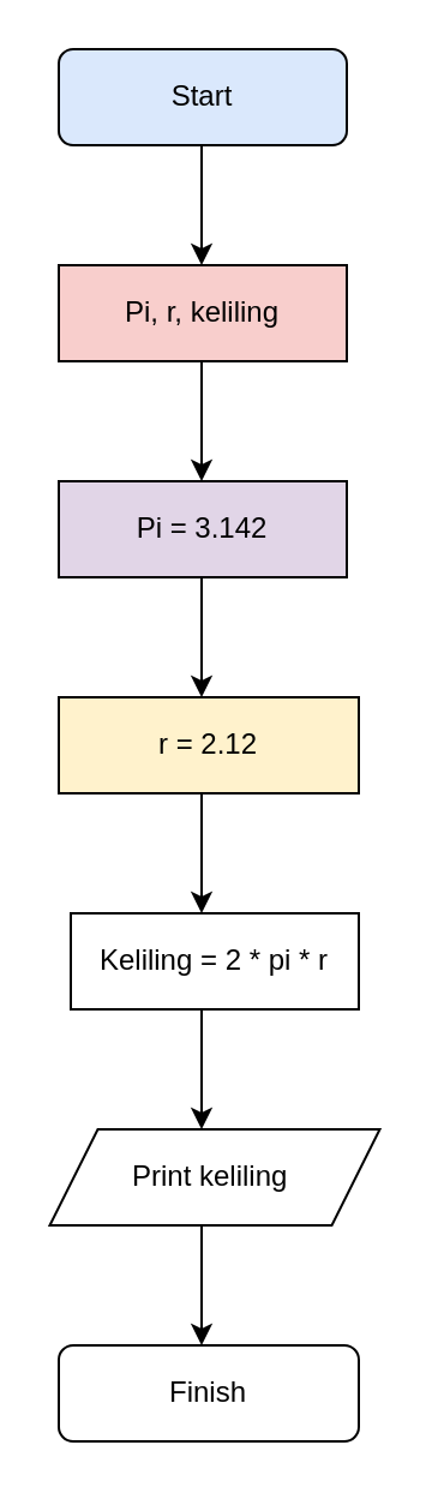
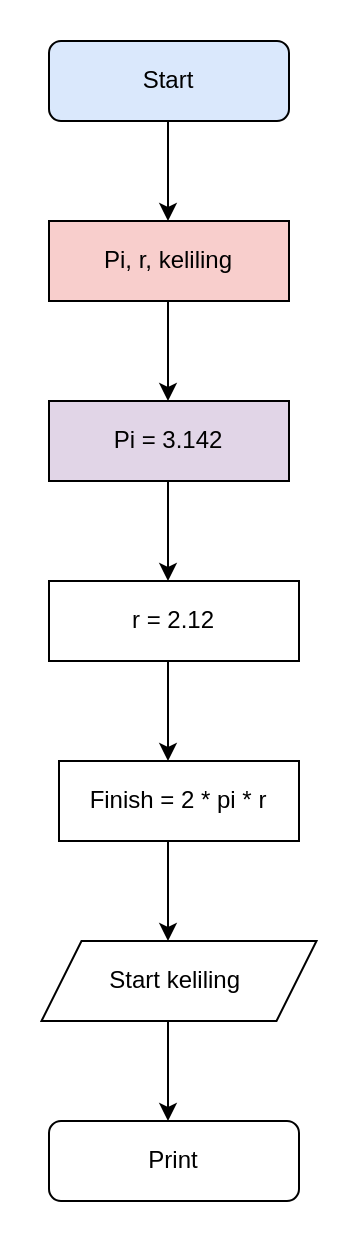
  <mxCell id="0" />
  <mxCell id="1" parent="0" />
  <mxCell id="2" value="Start" style="rounded=1;whiteSpace=wrap;html=1;fillColor=#dae8fc;" vertex="1" parent="1"><mxGeometry x="24" y="20" width="120" height="40" as="geometry" /></mxCell>
  <mxCell id="3" value="" style="endArrow=classic;html=1;" edge="1" parent="1"><mxGeometry width="50" height="50" relative="1" as="geometry"><mxPoint x="83.5" y="60" as="sourcePoint" /><mxPoint x="83.5" y="110" as="targetPoint" /></mxGeometry></mxCell>
  <mxCell id="4" value="Pi, r, keliling" style="rounded=0;whiteSpace=wrap;html=1;fillColor=#f8cecc;" vertex="1" parent="1"><mxGeometry x="24" y="110" width="120" height="40" as="geometry" /></mxCell>
  <mxCell id="5" value="" style="endArrow=classic;html=1;" edge="1" parent="1"><mxGeometry width="50" height="50" relative="1" as="geometry"><mxPoint x="83.5" y="150" as="sourcePoint" /><mxPoint x="83.5" y="200" as="targetPoint" /></mxGeometry></mxCell>
  <mxCell id="6" value="Pi = 3.142" style="rounded=0;whiteSpace=wrap;html=1;fillColor=#e1d5e7;" vertex="1" parent="1"><mxGeometry x="24" y="200" width="120" height="40" as="geometry" /></mxCell>
  <mxCell id="7" value="" style="endArrow=classic;html=1;" edge="1" parent="1"><mxGeometry width="50" height="50" relative="1" as="geometry"><mxPoint x="83.5" y="240" as="sourcePoint" /><mxPoint x="83.5" y="290" as="targetPoint" /></mxGeometry></mxCell>
  <mxCell id="8" value="" style="endArrow=classic;html=1;" edge="1" parent="1"><mxGeometry width="50" height="50" relative="1" as="geometry"><mxPoint x="83.5" y="330" as="sourcePoint" /><mxPoint x="83.5" y="380" as="targetPoint" /></mxGeometry></mxCell>
- <mxCell id="9" value="r = 2.12" style="rounded=0;whiteSpace=wrap;html=1;fillColor=#fff2cc;" vertex="1" parent="1"><mxGeometry x="24" y="290" width="125" height="40" as="geometry" /></mxCell>
+ <mxCell id="9" value="r = 2.12" style="rounded=0;whiteSpace=wrap;html=1;" vertex="1" parent="1"><mxGeometry x="24" y="290" width="125" height="40" as="geometry" /></mxCell>
  <mxCell id="10" value="" style="endArrow=classic;html=1;" edge="1" parent="1"><mxGeometry width="50" height="50" relative="1" as="geometry"><mxPoint x="83.5" y="420" as="sourcePoint" /><mxPoint x="83.5" y="470" as="targetPoint" /></mxGeometry></mxCell>
  <mxCell id="11" value="" style="endArrow=classic;html=1;" edge="1" parent="1"><mxGeometry width="50" height="50" relative="1" as="geometry"><mxPoint x="83.5" y="510" as="sourcePoint" /><mxPoint x="83.5" y="560" as="targetPoint" /></mxGeometry></mxCell>
- <mxCell id="12" value="Print keliling&amp;nbsp;" style="shape=parallelogram;perimeter=parallelogramPerimeter;whiteSpace=wrap;html=1;fixedSize=1;" vertex="1" parent="1"><mxGeometry x="20.25" y="470" width="137.5" height="40" as="geometry" /></mxCell>
- <mxCell id="13" value="Keliling = 2 * pi * r" style="rounded=0;whiteSpace=wrap;html=1;" vertex="1" parent="1"><mxGeometry x="29" y="380" width="120" height="40" as="geometry" /></mxCell>
- <mxCell id="14" value="Finish" style="rounded=1;whiteSpace=wrap;html=1;" vertex="1" parent="1"><mxGeometry x="24" y="560" width="125" height="40" as="geometry" /></mxCell>
+ <mxCell id="12" value="Start keliling&amp;nbsp;" style="shape=parallelogram;perimeter=parallelogramPerimeter;whiteSpace=wrap;html=1;fixedSize=1;" vertex="1" parent="1"><mxGeometry x="20.25" y="470" width="137.5" height="40" as="geometry" /></mxCell>
+ <mxCell id="13" value="Finish = 2 * pi * r" style="rounded=0;whiteSpace=wrap;html=1;" vertex="1" parent="1"><mxGeometry x="29" y="380" width="120" height="40" as="geometry" /></mxCell>
+ <mxCell id="14" value="Print" style="rounded=1;whiteSpace=wrap;html=1;" vertex="1" parent="1"><mxGeometry x="24" y="560" width="125" height="40" as="geometry" /></mxCell>
